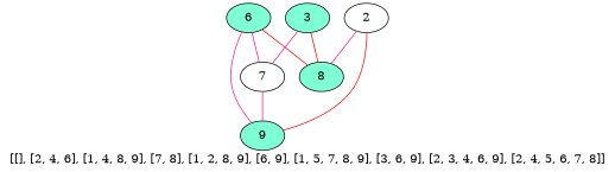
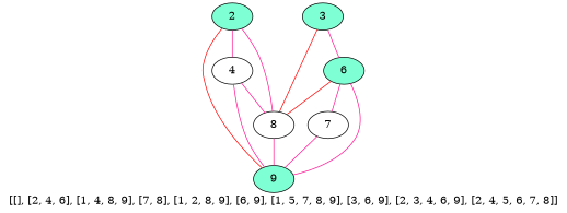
  digraph {
    label="[[], [2, 4, 6], [1, 4, 8, 9], [7, 8], [1, 2, 8, 9], [6, 9], [1, 5, 7, 8, 9], [3, 6, 9], [2, 3, 4, 6, 9], [2, 4, 5, 6, 7, 8]]"
    node [fillcolor=aquamarine style=filled]
    edge [color=deeppink dir=none]
-   2 [fillcolor=white]
-   8
+   4 [fillcolor=white]
+   2
+   8 [fillcolor=white]
    9
    6
    7 [fillcolor=white]
    3
+   4 -> 8
+   4 -> 9
+   2 -> 4
    2 -> 8
    2 -> 9 [color=red]
+   8 -> 9
    6 -> 8 [color=red]
    6 -> 9
    6 -> 7
    7 -> 9
    3 -> 8 [color=red]
-   3 -> 7
+   3 -> 6
  }
